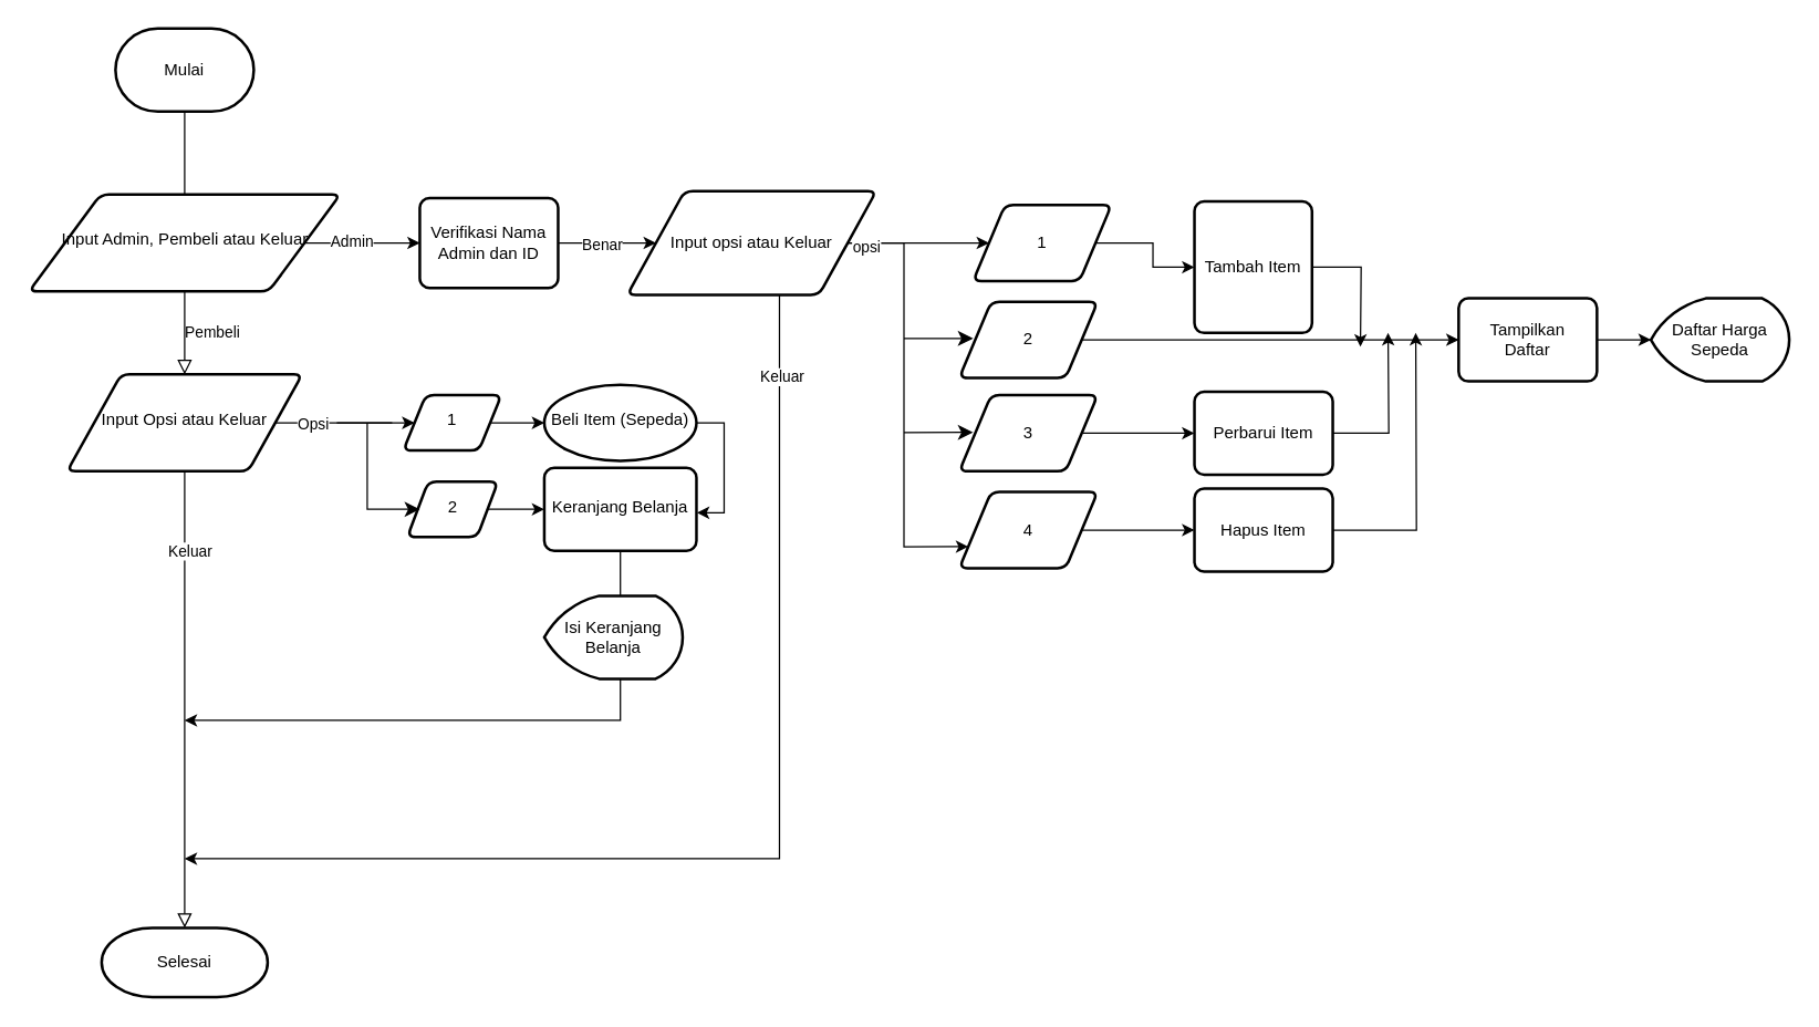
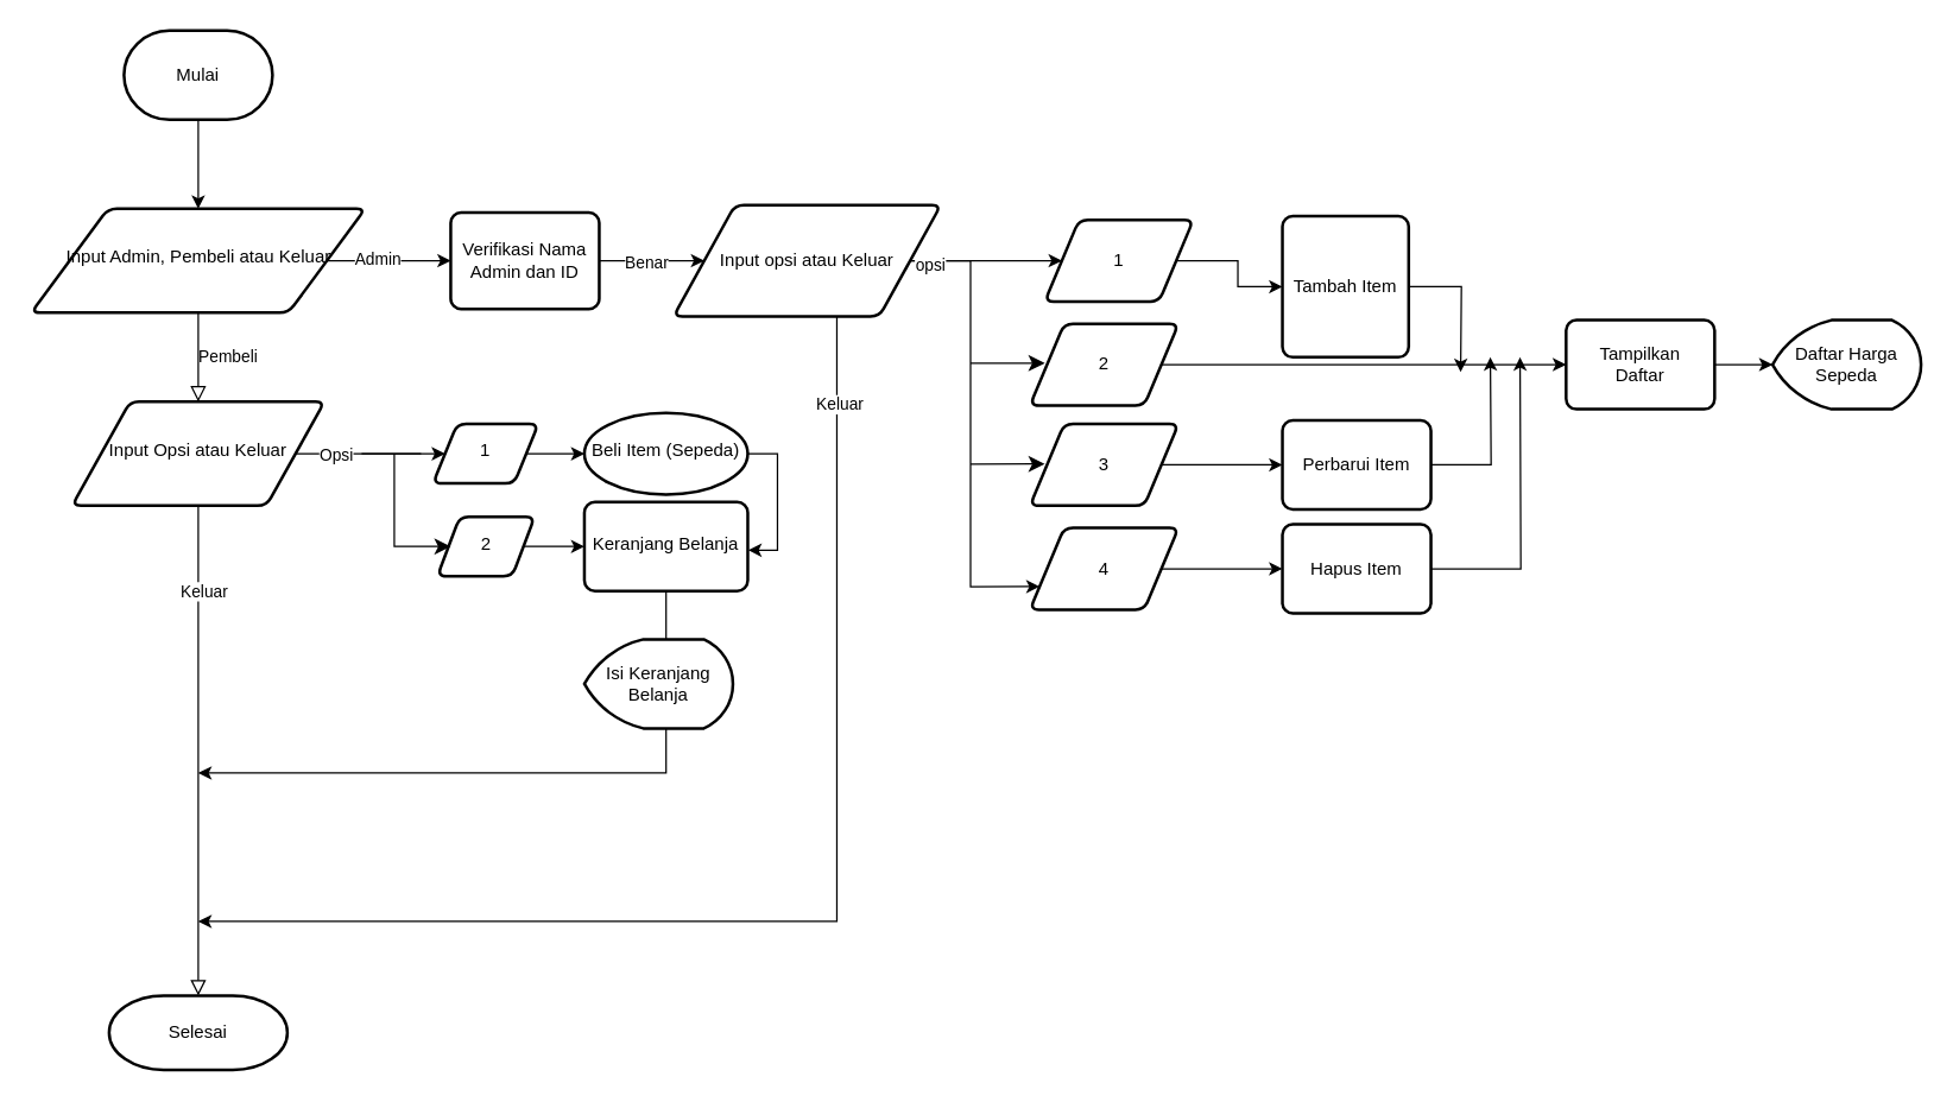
  <mxCell id="0" />
  <mxCell id="1" parent="0" />
  <mxCell id="2" value="Pembeli" style="rounded=0;html=1;jettySize=auto;orthogonalLoop=1;fontSize=11;endArrow=block;endFill=0;endSize=8;strokeWidth=1;shadow=0;labelBackgroundColor=none;edgeStyle=orthogonalEdgeStyle;" parent="1" source="5" target="10" edge="1"><mxGeometry y="20" relative="1" as="geometry"><mxPoint as="offset" /></mxGeometry></mxCell>
  <mxCell id="3" value="" style="edgeStyle=orthogonalEdgeStyle;rounded=0;orthogonalLoop=1;jettySize=auto;html=1;entryX=0;entryY=0.5;entryDx=0;entryDy=0;entryPerimeter=0;" edge="1" parent="1" source="5" target="16"><mxGeometry relative="1" as="geometry"><mxPoint x="273" y="175" as="targetPoint" /></mxGeometry></mxCell>
  <mxCell id="4" value="Admin" style="edgeLabel;html=1;align=center;verticalAlign=middle;resizable=0;points=[];" vertex="1" connectable="0" parent="3"><mxGeometry x="-0.189" y="2" relative="1" as="geometry"><mxPoint as="offset" /></mxGeometry></mxCell>
  <mxCell id="5" value="Input Admin, Pembeli atau Keluar" style="whiteSpace=wrap;html=1;shadow=0;fontFamily=Helvetica;fontSize=12;align=center;strokeWidth=2;spacing=6;spacingTop=-4;shape=parallelogram;perimeter=parallelogramPerimeter;rounded=1;arcSize=12;size=0.23;" parent="1" vertex="1"><mxGeometry x="20.5" y="140" width="225" height="70" as="geometry" /></mxCell>
  <mxCell id="6" value="" style="rounded=0;html=1;jettySize=auto;orthogonalLoop=1;fontSize=11;endArrow=block;endFill=0;endSize=8;strokeWidth=1;shadow=0;labelBackgroundColor=none;edgeStyle=orthogonalEdgeStyle;" parent="1" source="10" target="11" edge="1"><mxGeometry x="0.333" y="20" relative="1" as="geometry"><mxPoint as="offset" /></mxGeometry></mxCell>
  <mxCell id="7" value="Keluar" style="edgeLabel;html=1;align=center;verticalAlign=middle;resizable=0;points=[];" vertex="1" connectable="0" parent="6"><mxGeometry x="-0.655" y="3" relative="1" as="geometry"><mxPoint as="offset" /></mxGeometry></mxCell>
  <mxCell id="8" value="" style="edgeStyle=orthogonalEdgeStyle;rounded=0;orthogonalLoop=1;jettySize=auto;html=1;" edge="1" parent="1" source="10" target="42"><mxGeometry relative="1" as="geometry" /></mxCell>
  <mxCell id="9" value="Opsi" style="edgeLabel;html=1;align=center;verticalAlign=middle;resizable=0;points=[];" vertex="1" connectable="0" parent="8"><mxGeometry x="-0.465" y="-1" relative="1" as="geometry"><mxPoint y="-1" as="offset" /></mxGeometry></mxCell>
  <mxCell id="10" value="Input Opsi atau Keluar" style="whiteSpace=wrap;html=1;shadow=0;fontFamily=Helvetica;fontSize=12;align=center;strokeWidth=2;spacing=6;spacingTop=-4;shape=parallelogram;perimeter=parallelogramPerimeter;rounded=1;arcSize=12;size=0.23;" parent="1" vertex="1"><mxGeometry x="48" y="270" width="170" height="70" as="geometry" /></mxCell>
  <mxCell id="11" value="Selesai" style="rounded=1;whiteSpace=wrap;html=1;fontSize=12;glass=0;strokeWidth=2;shadow=0;shape=mxgraph.flowchart.terminator;" parent="1" vertex="1"><mxGeometry x="73" y="670" width="120" height="50" as="geometry" /></mxCell>
- <mxCell id="12" value="" style="edgeStyle=orthogonalEdgeStyle;rounded=0;orthogonalLoop=1;jettySize=auto;html=1;endArrow=none;" edge="1" parent="1" source="13" target="5"><mxGeometry relative="1" as="geometry" /></mxCell>
+ <mxCell id="12" value="" style="edgeStyle=orthogonalEdgeStyle;rounded=0;orthogonalLoop=1;jettySize=auto;html=1;" edge="1" parent="1" source="13" target="5"><mxGeometry relative="1" as="geometry" /></mxCell>
  <mxCell id="13" value="Mulai" style="strokeWidth=2;html=1;shape=mxgraph.flowchart.terminator;whiteSpace=wrap;" vertex="1" parent="1"><mxGeometry x="83" y="20" width="100" height="60" as="geometry" /></mxCell>
  <mxCell id="14" value="" style="edgeStyle=orthogonalEdgeStyle;rounded=0;orthogonalLoop=1;jettySize=auto;html=1;" edge="1" parent="1" source="16" target="20"><mxGeometry relative="1" as="geometry" /></mxCell>
  <mxCell id="15" value="Benar" style="edgeLabel;html=1;align=center;verticalAlign=middle;resizable=0;points=[];" vertex="1" connectable="0" parent="14"><mxGeometry x="-0.131" y="-1" relative="1" as="geometry"><mxPoint as="offset" /></mxGeometry></mxCell>
  <mxCell id="16" value="Verifikasi Nama Admin dan ID" style="strokeWidth=2;html=1;shape=label;whiteSpace=wrap;rounded=1;absoluteArcSize=1;arcSize=14;" vertex="1" parent="1"><mxGeometry x="303" y="142.5" width="100" height="65" as="geometry" /></mxCell>
  <mxCell id="17" value="" style="edgeStyle=orthogonalEdgeStyle;rounded=0;orthogonalLoop=1;jettySize=auto;html=1;" edge="1" parent="1" source="20" target="30"><mxGeometry relative="1" as="geometry" /></mxCell>
  <mxCell id="18" value="" style="edgeStyle=orthogonalEdgeStyle;rounded=0;orthogonalLoop=1;jettySize=auto;html=1;" edge="1" parent="1" source="20"><mxGeometry relative="1" as="geometry"><mxPoint x="133" y="620" as="targetPoint" /><Array as="points"><mxPoint x="563" y="620" /></Array></mxGeometry></mxCell>
  <mxCell id="19" value="Keluar" style="edgeLabel;html=1;align=center;verticalAlign=middle;resizable=0;points=[];" vertex="1" connectable="0" parent="18"><mxGeometry x="-0.86" y="1" relative="1" as="geometry"><mxPoint as="offset" /></mxGeometry></mxCell>
  <mxCell id="20" value="Input opsi atau Keluar" style="strokeWidth=2;html=1;shape=parallelogram;whiteSpace=wrap;perimeter=parallelogramPerimeter;rounded=1;arcSize=12;size=0.23;" vertex="1" parent="1"><mxGeometry x="453" y="137.5" width="180" height="75" as="geometry" /></mxCell>
  <mxCell id="21" style="edgeStyle=orthogonalEdgeStyle;rounded=0;orthogonalLoop=1;jettySize=auto;html=1;exitX=1;exitY=0.5;exitDx=0;exitDy=0;" edge="1" parent="1" source="22"><mxGeometry relative="1" as="geometry"><mxPoint x="983" y="250" as="targetPoint" /></mxGeometry></mxCell>
  <mxCell id="22" value="Tambah Item" style="shape=label;html=1;strokeWidth=2;whiteSpace=wrap;rounded=1;arcSize=14;size=0.23;absoluteArcSize=1;" vertex="1" parent="1"><mxGeometry x="863" y="145" width="85" height="95" as="geometry" /></mxCell>
  <mxCell id="23" value="" style="edgeStyle=orthogonalEdgeStyle;rounded=0;orthogonalLoop=1;jettySize=auto;html=1;" edge="1" parent="1" source="24" target="50"><mxGeometry relative="1" as="geometry" /></mxCell>
  <mxCell id="24" value="Tampilkan&lt;br&gt;Daftar" style="shape=label;html=1;strokeWidth=2;whiteSpace=wrap;rounded=1;arcSize=14;size=0.23;absoluteArcSize=1;" vertex="1" parent="1"><mxGeometry x="1054" y="215" width="100" height="60" as="geometry" /></mxCell>
  <mxCell id="25" style="edgeStyle=orthogonalEdgeStyle;rounded=0;orthogonalLoop=1;jettySize=auto;html=1;exitX=1;exitY=0.5;exitDx=0;exitDy=0;" edge="1" parent="1" source="26"><mxGeometry relative="1" as="geometry"><mxPoint x="1003" y="240" as="targetPoint" /></mxGeometry></mxCell>
  <mxCell id="26" value="Perbarui Item" style="shape=label;html=1;strokeWidth=2;whiteSpace=wrap;rounded=1;arcSize=14;size=0.23;absoluteArcSize=1;" vertex="1" parent="1"><mxGeometry x="863" y="282.5" width="100" height="60" as="geometry" /></mxCell>
  <mxCell id="27" style="edgeStyle=orthogonalEdgeStyle;rounded=0;orthogonalLoop=1;jettySize=auto;html=1;exitX=1;exitY=0.5;exitDx=0;exitDy=0;" edge="1" parent="1" source="28"><mxGeometry relative="1" as="geometry"><mxPoint x="1023" y="240" as="targetPoint" /></mxGeometry></mxCell>
  <mxCell id="28" value="Hapus Item" style="shape=label;html=1;strokeWidth=2;whiteSpace=wrap;rounded=1;arcSize=14;size=0.23;absoluteArcSize=1;" vertex="1" parent="1"><mxGeometry x="863" y="352.5" width="100" height="60" as="geometry" /></mxCell>
  <mxCell id="29" style="edgeStyle=orthogonalEdgeStyle;rounded=0;orthogonalLoop=1;jettySize=auto;html=1;exitX=1;exitY=0.5;exitDx=0;exitDy=0;entryX=0;entryY=0.5;entryDx=0;entryDy=0;" edge="1" parent="1" source="30" target="22"><mxGeometry relative="1" as="geometry" /></mxCell>
  <mxCell id="30" value="1" style="strokeWidth=2;html=1;shape=parallelogram;whiteSpace=wrap;perimeter=parallelogramPerimeter;rounded=1;arcSize=12;size=0.23;" vertex="1" parent="1"><mxGeometry x="703" y="147.5" width="100" height="55" as="geometry" /></mxCell>
  <mxCell id="31" style="edgeStyle=orthogonalEdgeStyle;rounded=0;orthogonalLoop=1;jettySize=auto;html=1;exitX=1;exitY=0.5;exitDx=0;exitDy=0;entryX=0;entryY=0.5;entryDx=0;entryDy=0;" edge="1" parent="1" source="32" target="24"><mxGeometry relative="1" as="geometry" /></mxCell>
  <mxCell id="32" value="2" style="strokeWidth=2;html=1;shape=parallelogram;whiteSpace=wrap;perimeter=parallelogramPerimeter;rounded=1;arcSize=12;size=0.23;" vertex="1" parent="1"><mxGeometry x="693" y="217.5" width="100" height="55" as="geometry" /></mxCell>
  <mxCell id="33" style="edgeStyle=orthogonalEdgeStyle;rounded=0;orthogonalLoop=1;jettySize=auto;html=1;exitX=1;exitY=0.5;exitDx=0;exitDy=0;entryX=0;entryY=0.5;entryDx=0;entryDy=0;" edge="1" parent="1" source="34" target="26"><mxGeometry relative="1" as="geometry" /></mxCell>
  <mxCell id="34" value="3" style="strokeWidth=2;html=1;shape=parallelogram;whiteSpace=wrap;perimeter=parallelogramPerimeter;rounded=1;arcSize=12;size=0.23;" vertex="1" parent="1"><mxGeometry x="693" y="285" width="100" height="55" as="geometry" /></mxCell>
  <mxCell id="35" style="edgeStyle=orthogonalEdgeStyle;rounded=0;orthogonalLoop=1;jettySize=auto;html=1;exitX=1;exitY=0.5;exitDx=0;exitDy=0;entryX=0;entryY=0.5;entryDx=0;entryDy=0;" edge="1" parent="1" source="36" target="28"><mxGeometry relative="1" as="geometry" /></mxCell>
  <mxCell id="36" value="4" style="strokeWidth=2;html=1;shape=parallelogram;whiteSpace=wrap;perimeter=parallelogramPerimeter;rounded=1;arcSize=12;size=0.23;" vertex="1" parent="1"><mxGeometry x="693" y="355" width="100" height="55" as="geometry" /></mxCell>
  <mxCell id="37" value="" style="edgeStyle=orthogonalEdgeStyle;rounded=0;orthogonalLoop=1;jettySize=auto;html=1;entryX=0;entryY=0.75;entryDx=0;entryDy=0;exitX=1;exitY=0.5;exitDx=0;exitDy=0;" edge="1" parent="1" source="20" target="36"><mxGeometry relative="1" as="geometry"><mxPoint x="653" y="180" as="sourcePoint" /><mxPoint x="724" y="185" as="targetPoint" /><Array as="points"><mxPoint x="653" y="175" /><mxPoint x="653" y="395" /></Array></mxGeometry></mxCell>
  <mxCell id="38" value="opsi" style="edgeLabel;html=1;align=center;verticalAlign=middle;resizable=0;points=[];" vertex="1" connectable="0" parent="37"><mxGeometry x="-0.916" y="-2" relative="1" as="geometry"><mxPoint as="offset" /></mxGeometry></mxCell>
  <mxCell id="39" value="" style="edgeStyle=segmentEdgeStyle;endArrow=classic;html=1;curved=0;rounded=0;endSize=8;startSize=8;" edge="1" parent="1"><mxGeometry width="50" height="50" relative="1" as="geometry"><mxPoint x="653" y="244" as="sourcePoint" /><mxPoint x="703" y="244.41" as="targetPoint" /></mxGeometry></mxCell>
  <mxCell id="40" value="" style="edgeStyle=segmentEdgeStyle;endArrow=classic;html=1;curved=0;rounded=0;endSize=8;startSize=8;" edge="1" parent="1"><mxGeometry width="50" height="50" relative="1" as="geometry"><mxPoint x="653" y="311.91" as="sourcePoint" /><mxPoint x="703" y="312.32" as="targetPoint" /></mxGeometry></mxCell>
  <mxCell id="41" value="" style="edgeStyle=orthogonalEdgeStyle;rounded=0;orthogonalLoop=1;jettySize=auto;html=1;" edge="1" parent="1" source="42" target="46"><mxGeometry relative="1" as="geometry" /></mxCell>
  <mxCell id="42" value="1" style="whiteSpace=wrap;html=1;shadow=0;fontFamily=Helvetica;fontSize=12;align=center;strokeWidth=2;spacing=6;spacingTop=-4;shape=parallelogram;perimeter=parallelogramPerimeter;rounded=1;arcSize=12;size=0.23;" vertex="1" parent="1"><mxGeometry x="291" y="285" width="71" height="40" as="geometry" /></mxCell>
  <mxCell id="43" value="" style="edgeStyle=orthogonalEdgeStyle;rounded=0;orthogonalLoop=1;jettySize=auto;html=1;" edge="1" parent="1" source="44" target="48"><mxGeometry relative="1" as="geometry" /></mxCell>
  <mxCell id="44" value="2" style="whiteSpace=wrap;html=1;shadow=0;fontFamily=Helvetica;fontSize=12;align=center;strokeWidth=2;spacing=6;spacingTop=-4;shape=parallelogram;perimeter=parallelogramPerimeter;rounded=1;arcSize=12;size=0.23;" vertex="1" parent="1"><mxGeometry x="294" y="347.5" width="65.5" height="40" as="geometry" /></mxCell>
  <mxCell id="45" style="edgeStyle=orthogonalEdgeStyle;rounded=0;orthogonalLoop=1;jettySize=auto;html=1;exitX=1;exitY=0.5;exitDx=0;exitDy=0;" edge="1" parent="1" source="46"><mxGeometry relative="1" as="geometry"><mxPoint x="503.333" y="370" as="targetPoint" /><Array as="points"><mxPoint x="523" y="305" /><mxPoint x="523" y="370" /></Array></mxGeometry></mxCell>
  <mxCell id="46" value="Beli Item (Sepeda)" style="ellipse;whiteSpace=wrap;html=1;shadow=0;strokeWidth=2;spacing=6;spacingTop=-4;arcSize=12;" vertex="1" parent="1"><mxGeometry x="393" y="277.5" width="110" height="55" as="geometry" /></mxCell>
  <mxCell id="47" value="" style="edgeStyle=orthogonalEdgeStyle;rounded=0;orthogonalLoop=1;jettySize=auto;html=1;" edge="1" parent="1" source="48"><mxGeometry relative="1" as="geometry"><mxPoint x="133" y="520" as="targetPoint" /><Array as="points"><mxPoint x="448" y="520" /></Array></mxGeometry></mxCell>
  <mxCell id="48" value="Keranjang Belanja" style="whiteSpace=wrap;html=1;shadow=0;strokeWidth=2;spacing=6;spacingTop=-4;rounded=1;arcSize=12;" vertex="1" parent="1"><mxGeometry x="393" y="337.5" width="110" height="60" as="geometry" /></mxCell>
  <mxCell id="49" value="" style="edgeStyle=segmentEdgeStyle;endArrow=classic;html=1;curved=0;rounded=0;endSize=8;startSize=8;entryX=0;entryY=0.5;entryDx=0;entryDy=0;" edge="1" parent="1"><mxGeometry width="50" height="50" relative="1" as="geometry"><mxPoint x="283" y="305" as="sourcePoint" /><mxPoint x="303.003" y="367.5" as="targetPoint" /><Array as="points"><mxPoint x="243" y="305" /><mxPoint x="265" y="305" /><mxPoint x="265" y="368" /></Array></mxGeometry></mxCell>
  <mxCell id="50" value="Daftar Harga Sepeda" style="strokeWidth=2;html=1;shape=mxgraph.flowchart.display;whiteSpace=wrap;" vertex="1" parent="1"><mxGeometry x="1193" y="215" width="100" height="60" as="geometry" /></mxCell>
  <mxCell id="51" value="Isi Keranjang Belanja" style="strokeWidth=2;html=1;shape=mxgraph.flowchart.display;whiteSpace=wrap;" vertex="1" parent="1"><mxGeometry x="393" y="430" width="100" height="60" as="geometry" /></mxCell>
